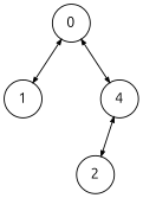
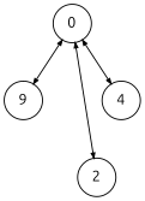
  digraph {
    fontname=Ubuntu
    node [fontname=Ubuntu shape=circle]
    edge [arrowsize=0.5 dir=both fontname=Ubuntu]
    n1 [label=0]
-   n2 [label=1]
+   n2 [label=9]
    n3 [label=2]
    n4 [label=4]
    n1 -> n2
-   n4 -> n3
+   n1 -> n3
    n1 -> n4
  }
